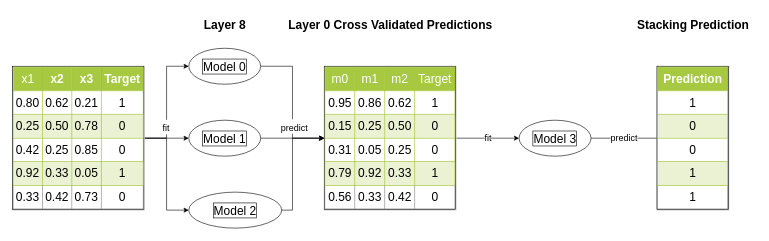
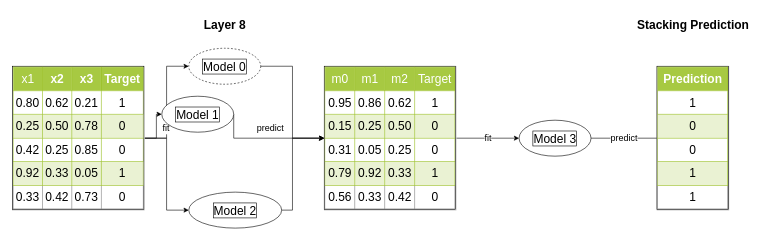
  <mxCell id="0" />
  <mxCell id="1" parent="0" />
  <mxCell id="2" style="edgeStyle=orthogonalEdgeStyle;rounded=0;orthogonalLoop=1;jettySize=auto;html=1;exitX=1;exitY=0.5;exitDx=0;exitDy=0;entryX=0;entryY=0.5;entryDx=0;entryDy=0;fontSize=20;" edge="1" parent="1" source="6" target="8"><mxGeometry relative="1" as="geometry" /></mxCell>
  <mxCell id="3" style="edgeStyle=orthogonalEdgeStyle;rounded=0;orthogonalLoop=1;jettySize=auto;html=1;exitX=1;exitY=0.5;exitDx=0;exitDy=0;entryX=0;entryY=0.5;entryDx=0;entryDy=0;fontSize=20;" edge="1" parent="1" source="6" target="10"><mxGeometry relative="1" as="geometry" /></mxCell>
  <mxCell id="4" style="edgeStyle=orthogonalEdgeStyle;rounded=0;orthogonalLoop=1;jettySize=auto;html=1;exitX=1;exitY=0.5;exitDx=0;exitDy=0;entryX=0;entryY=0.5;entryDx=0;entryDy=0;fontSize=20;" edge="1" parent="1" source="6" target="12"><mxGeometry relative="1" as="geometry" /></mxCell>
  <mxCell id="5" value="&lt;font style=&quot;font-size: 15px;&quot;&gt;fit&lt;/font&gt;" style="edgeLabel;html=1;align=center;verticalAlign=middle;resizable=0;points=[];fontSize=20;" vertex="1" connectable="0" parent="4"><mxGeometry x="-0.598" y="-2" relative="1" as="geometry"><mxPoint y="-22" as="offset" /></mxGeometry></mxCell>
  <mxCell id="6" value="&lt;table style=&quot;width:100%;height:100%;border-collapse:collapse;&quot; width=&quot;100%&quot; height=&quot;100%&quot; cellpadding=&quot;4&quot; border=&quot;1&quot;&gt;&lt;tbody&gt;&lt;tr data-darkreader-inline-border-left=&quot;&quot; data-darkreader-inline-border-bottom=&quot;&quot; data-darkreader-inline-border-right=&quot;&quot; data-darkreader-inline-border-top=&quot;&quot; data-darkreader-inline-color=&quot;&quot; data-darkreader-inline-bgcolor=&quot;&quot; style=&quot;background-color: rgb(167, 201, 66); color: rgb(255, 255, 255); border: 1px solid rgb(152, 191, 33); --darkreader-inline-bgcolor: #637321; --darkreader-inline-color: #e8e6e3; --darkreader-inline-border-top: #7fa01c; --darkreader-inline-border-right: #7fa01c; --darkreader-inline-border-bottom: #7fa01c; --darkreader-inline-border-left: #7fa01c;&quot;&gt;&lt;td align=&quot;center&quot;&gt;x1&lt;br&gt;&lt;/td&gt;&lt;th align=&quot;center&quot;&gt;x2&lt;/th&gt;&lt;th align=&quot;center&quot;&gt;x3&lt;/th&gt;&lt;th align=&quot;center&quot;&gt;Target&lt;br&gt;&lt;/th&gt;&lt;/tr&gt;&lt;tr data-darkreader-inline-border-left=&quot;&quot; data-darkreader-inline-border-bottom=&quot;&quot; data-darkreader-inline-border-right=&quot;&quot; data-darkreader-inline-border-top=&quot;&quot; style=&quot;border: 1px solid rgb(152, 191, 33); --darkreader-inline-border-top: #7fa01c; --darkreader-inline-border-right: #7fa01c; --darkreader-inline-border-bottom: #7fa01c; --darkreader-inline-border-left: #7fa01c;&quot;&gt;&lt;td&gt;0.80&lt;br&gt;&lt;/td&gt;&lt;td&gt;0.62&lt;br&gt;&lt;/td&gt;&lt;td&gt;0.21&lt;br&gt;&lt;/td&gt;&lt;td align=&quot;center&quot;&gt;1&lt;br&gt;&lt;/td&gt;&lt;/tr&gt;&lt;tr data-darkreader-inline-border-left=&quot;&quot; data-darkreader-inline-border-bottom=&quot;&quot; data-darkreader-inline-border-right=&quot;&quot; data-darkreader-inline-border-top=&quot;&quot; data-darkreader-inline-bgcolor=&quot;&quot; style=&quot;background-color: rgb(234, 242, 211); border: 1px solid rgb(152, 191, 33); --darkreader-inline-bgcolor: #2b310f; --darkreader-inline-border-top: #7fa01c; --darkreader-inline-border-right: #7fa01c; --darkreader-inline-border-bottom: #7fa01c; --darkreader-inline-border-left: #7fa01c;&quot;&gt;&lt;td&gt;0.25&lt;br&gt;&lt;/td&gt;&lt;td&gt;0.50&lt;br&gt;&lt;/td&gt;&lt;td&gt;0.78&lt;br&gt;&lt;/td&gt;&lt;td align=&quot;center&quot;&gt;0&lt;br&gt;&lt;/td&gt;&lt;/tr&gt;&lt;tr data-darkreader-inline-border-left=&quot;&quot; data-darkreader-inline-border-bottom=&quot;&quot; data-darkreader-inline-border-right=&quot;&quot; data-darkreader-inline-border-top=&quot;&quot; style=&quot;border: 1px solid rgb(152, 191, 33); --darkreader-inline-border-top: #7fa01c; --darkreader-inline-border-right: #7fa01c; --darkreader-inline-border-bottom: #7fa01c; --darkreader-inline-border-left: #7fa01c;&quot;&gt;&lt;td&gt;0.42&lt;br&gt;&lt;/td&gt;&lt;td&gt;0.25&lt;br&gt;&lt;/td&gt;&lt;td&gt;0.85&lt;br&gt;&lt;/td&gt;&lt;td align=&quot;center&quot;&gt;0&lt;br&gt;&lt;/td&gt;&lt;/tr&gt;&lt;tr data-darkreader-inline-border-left=&quot;&quot; data-darkreader-inline-border-bottom=&quot;&quot; data-darkreader-inline-border-right=&quot;&quot; data-darkreader-inline-border-top=&quot;&quot; data-darkreader-inline-bgcolor=&quot;&quot; style=&quot;background-color: rgb(234, 242, 211); border: 1px solid rgb(152, 191, 33); --darkreader-inline-bgcolor: #2b310f; --darkreader-inline-border-top: #7fa01c; --darkreader-inline-border-right: #7fa01c; --darkreader-inline-border-bottom: #7fa01c; --darkreader-inline-border-left: #7fa01c;&quot;&gt;&lt;td&gt;0.92&lt;br&gt;&lt;/td&gt;&lt;td&gt;0.33&lt;br&gt;&lt;/td&gt;&lt;td&gt;0.05&lt;br&gt;&lt;/td&gt;&lt;td align=&quot;center&quot;&gt;1&lt;br&gt;&lt;/td&gt;&lt;/tr&gt;&lt;tr&gt;&lt;td&gt;0.33&lt;br&gt;&lt;/td&gt;&lt;td&gt;0.42&lt;br&gt;&lt;/td&gt;&lt;td&gt;0.73&lt;br&gt;&lt;/td&gt;&lt;td align=&quot;center&quot;&gt;0&lt;br&gt;&lt;/td&gt;&lt;/tr&gt;&lt;/tbody&gt;&lt;/table&gt;" style="text;html=1;strokeColor=#c0c0c0;fillColor=#ffffff;overflow=fill;rounded=0;fontSize=20;labelBorderColor=default;perimeterSpacing=0;" vertex="1" parent="1"><mxGeometry y="110" width="220" height="240" as="geometry" x="20" /></mxCell>
  <mxCell id="7" style="edgeStyle=orthogonalEdgeStyle;rounded=0;orthogonalLoop=1;jettySize=auto;html=1;exitX=1;exitY=0.5;exitDx=0;exitDy=0;entryX=0;entryY=0.5;entryDx=0;entryDy=0;fontSize=20;" edge="1" parent="1" source="8" target="15"><mxGeometry relative="1" as="geometry" /></mxCell>
- <mxCell id="8" value="&lt;div&gt;Model 0&lt;/div&gt;" style="ellipse;whiteSpace=wrap;html=1;rounded=0;labelBorderColor=default;fontSize=20;" vertex="1" parent="1"><mxGeometry x="314" y="80" width="120" height="60" as="geometry" /></mxCell>
+ <mxCell id="8" value="&lt;div&gt;Model 0&lt;/div&gt;" style="ellipse;whiteSpace=wrap;html=1;rounded=0;labelBorderColor=default;fontSize=20;dashed=1;" vertex="1" parent="1"><mxGeometry x="314" y="80" width="120" height="60" as="geometry" /></mxCell>
  <mxCell id="9" value="&lt;font style=&quot;font-size: 15px;&quot;&gt;predict&lt;/font&gt;" style="edgeStyle=orthogonalEdgeStyle;rounded=0;orthogonalLoop=1;jettySize=auto;html=1;exitX=1;exitY=0.5;exitDx=0;exitDy=0;fontSize=20;" edge="1" parent="1" source="10" target="15"><mxGeometry x="0.057" y="20" relative="1" as="geometry"><Array as="points"><mxPoint x="490" y="230" /><mxPoint x="490" y="230" /></Array><mxPoint as="offset" /></mxGeometry></mxCell>
- <mxCell id="10" value="&lt;div&gt;Model 1&lt;br&gt;&lt;/div&gt;" style="ellipse;whiteSpace=wrap;html=1;rounded=0;labelBorderColor=default;fontSize=20;" vertex="1" parent="1"><mxGeometry x="314" y="200" width="120" height="60" as="geometry" /></mxCell>
+ <mxCell id="10" value="&lt;div&gt;Model 1&lt;br&gt;&lt;/div&gt;" style="ellipse;whiteSpace=wrap;html=1;rounded=0;labelBorderColor=default;fontSize=20;" vertex="1" parent="1"><mxGeometry x="269" y="160" width="120" height="60" as="geometry" /></mxCell>
  <mxCell id="11" style="edgeStyle=orthogonalEdgeStyle;rounded=0;orthogonalLoop=1;jettySize=auto;html=1;exitX=1;exitY=0.5;exitDx=0;exitDy=0;entryX=0;entryY=0.5;entryDx=0;entryDy=0;fontSize=20;" edge="1" parent="1" source="12" target="15"><mxGeometry relative="1" as="geometry"><Array as="points"><mxPoint x="487" y="350" /><mxPoint x="487" y="230" /></Array></mxGeometry></mxCell>
  <mxCell id="12" value="&lt;div&gt;Model 2&lt;br&gt;&lt;/div&gt;" style="ellipse;whiteSpace=wrap;html=1;rounded=0;labelBorderColor=default;fontSize=20;" vertex="1" parent="1"><mxGeometry x="314" y="320" width="155" height="60" as="geometry" /></mxCell>
  <mxCell id="13" value="&lt;font style=&quot;font-size: 20px;&quot;&gt;&lt;b&gt;Layer 8&lt;/b&gt;&lt;/font&gt;" style="text;html=1;align=center;verticalAlign=middle;resizable=0;points=[];autosize=1;strokeColor=none;fillColor=none;fontSize=20;" vertex="1" parent="1"><mxGeometry x="329" y="20" width="90" height="40" as="geometry" /></mxCell>
  <mxCell id="14" value="&lt;font style=&quot;font-size: 15px;&quot;&gt;fit&lt;/font&gt;" style="edgeStyle=orthogonalEdgeStyle;rounded=0;orthogonalLoop=1;jettySize=auto;html=1;exitX=1;exitY=0.5;exitDx=0;exitDy=0;fontSize=13;" edge="1" parent="1" source="15" target="17"><mxGeometry relative="1" as="geometry" /></mxCell>
  <mxCell id="15" value="&lt;table style=&quot;width:100%;height:100%;border-collapse:collapse;&quot; width=&quot;100%&quot; height=&quot;100%&quot; cellpadding=&quot;4&quot; border=&quot;1&quot;&gt;&lt;tbody&gt;&lt;tr data-darkreader-inline-border-left=&quot;&quot; data-darkreader-inline-border-bottom=&quot;&quot; data-darkreader-inline-border-right=&quot;&quot; data-darkreader-inline-border-top=&quot;&quot; data-darkreader-inline-color=&quot;&quot; data-darkreader-inline-bgcolor=&quot;&quot; style=&quot;background-color: rgb(167, 201, 66); color: rgb(255, 255, 255); border: 1px solid rgb(152, 191, 33); --darkreader-inline-bgcolor: #637321; --darkreader-inline-color: #e8e6e3; --darkreader-inline-border-top: #7fa01c; --darkreader-inline-border-right: #7fa01c; --darkreader-inline-border-bottom: #7fa01c; --darkreader-inline-border-left: #7fa01c;&quot;&gt;&lt;td align=&quot;center&quot;&gt;m0&lt;br&gt;&lt;/td&gt;&lt;td align=&quot;center&quot;&gt;m1&lt;br&gt;&lt;/td&gt;&lt;th align=&quot;center&quot;&gt;&lt;span style=&quot;font-weight: normal;&quot;&gt;&lt;span style=&quot;&quot;&gt;m2&lt;br&gt;&lt;/span&gt;&lt;/span&gt;&lt;/th&gt;&lt;th align=&quot;center&quot;&gt;&lt;span style=&quot;&quot;&gt;&lt;span style=&quot;font-weight: normal;&quot;&gt;Target&lt;/span&gt;&lt;br&gt;&lt;/span&gt;&lt;/th&gt;&lt;/tr&gt;&lt;tr data-darkreader-inline-border-left=&quot;&quot; data-darkreader-inline-border-bottom=&quot;&quot; data-darkreader-inline-border-right=&quot;&quot; data-darkreader-inline-border-top=&quot;&quot; style=&quot;border: 1px solid rgb(152, 191, 33); --darkreader-inline-border-top: #7fa01c; --darkreader-inline-border-right: #7fa01c; --darkreader-inline-border-bottom: #7fa01c; --darkreader-inline-border-left: #7fa01c;&quot;&gt;&lt;td align=&quot;center&quot;&gt;0.95&lt;br&gt;&lt;/td&gt;&lt;td align=&quot;center&quot;&gt;0.86&lt;br&gt;&lt;/td&gt;&lt;td align=&quot;center&quot;&gt;0.62&lt;br&gt;&lt;/td&gt;&lt;td align=&quot;center&quot;&gt;1&lt;br&gt;&lt;/td&gt;&lt;/tr&gt;&lt;tr data-darkreader-inline-border-left=&quot;&quot; data-darkreader-inline-border-bottom=&quot;&quot; data-darkreader-inline-border-right=&quot;&quot; data-darkreader-inline-border-top=&quot;&quot; data-darkreader-inline-bgcolor=&quot;&quot; style=&quot;background-color: rgb(234, 242, 211); border: 1px solid rgb(152, 191, 33); --darkreader-inline-bgcolor: #2b310f; --darkreader-inline-border-top: #7fa01c; --darkreader-inline-border-right: #7fa01c; --darkreader-inline-border-bottom: #7fa01c; --darkreader-inline-border-left: #7fa01c;&quot;&gt;&lt;td align=&quot;center&quot;&gt;0.15&lt;br&gt;&lt;/td&gt;&lt;td align=&quot;center&quot;&gt;0.25&lt;br&gt;&lt;/td&gt;&lt;td align=&quot;center&quot;&gt;0.50&lt;br&gt;&lt;/td&gt;&lt;td align=&quot;center&quot;&gt;0&lt;br&gt;&lt;/td&gt;&lt;/tr&gt;&lt;tr data-darkreader-inline-border-left=&quot;&quot; data-darkreader-inline-border-bottom=&quot;&quot; data-darkreader-inline-border-right=&quot;&quot; data-darkreader-inline-border-top=&quot;&quot; style=&quot;border: 1px solid rgb(152, 191, 33); --darkreader-inline-border-top: #7fa01c; --darkreader-inline-border-right: #7fa01c; --darkreader-inline-border-bottom: #7fa01c; --darkreader-inline-border-left: #7fa01c;&quot;&gt;&lt;td align=&quot;center&quot;&gt;0.31&lt;br&gt;&lt;/td&gt;&lt;td align=&quot;center&quot;&gt;0.05&lt;br&gt;&lt;/td&gt;&lt;td align=&quot;center&quot;&gt;0.25&lt;br&gt;&lt;/td&gt;&lt;td align=&quot;center&quot;&gt;0&lt;br&gt;&lt;/td&gt;&lt;/tr&gt;&lt;tr data-darkreader-inline-border-left=&quot;&quot; data-darkreader-inline-border-bottom=&quot;&quot; data-darkreader-inline-border-right=&quot;&quot; data-darkreader-inline-border-top=&quot;&quot; data-darkreader-inline-bgcolor=&quot;&quot; style=&quot;background-color: rgb(234, 242, 211); border: 1px solid rgb(152, 191, 33); --darkreader-inline-bgcolor: #2b310f; --darkreader-inline-border-top: #7fa01c; --darkreader-inline-border-right: #7fa01c; --darkreader-inline-border-bottom: #7fa01c; --darkreader-inline-border-left: #7fa01c;&quot;&gt;&lt;td align=&quot;center&quot;&gt;0.79&lt;/td&gt;&lt;td align=&quot;center&quot;&gt;0.92&lt;br&gt;&lt;/td&gt;&lt;td align=&quot;center&quot;&gt;0.33&lt;br&gt;&lt;/td&gt;&lt;td align=&quot;center&quot;&gt;1&lt;br&gt;&lt;/td&gt;&lt;/tr&gt;&lt;tr&gt;&lt;td align=&quot;center&quot;&gt;0.56&lt;/td&gt;&lt;td align=&quot;center&quot;&gt;0.33&lt;br&gt;&lt;/td&gt;&lt;td align=&quot;center&quot;&gt;0.42&lt;br&gt;&lt;/td&gt;&lt;td align=&quot;center&quot;&gt;0&lt;br&gt;&lt;/td&gt;&lt;/tr&gt;&lt;/tbody&gt;&lt;/table&gt;" style="text;html=1;strokeColor=#c0c0c0;fillColor=#ffffff;overflow=fill;rounded=0;fontSize=20;labelBorderColor=default;fontStyle=0;strokeWidth=1;" vertex="1" parent="1"><mxGeometry x="540" y="110" width="220" height="240" as="geometry" /></mxCell>
  <mxCell id="16" value="predict" style="edgeStyle=orthogonalEdgeStyle;rounded=0;orthogonalLoop=1;jettySize=auto;html=1;exitX=1;exitY=0.5;exitDx=0;exitDy=0;entryX=0;entryY=0.5;entryDx=0;entryDy=0;fontSize=15;endArrow=none;" edge="1" parent="1" source="17" target="19"><mxGeometry relative="1" as="geometry" /></mxCell>
  <mxCell id="17" value="&lt;div&gt;Model 3&lt;br&gt;&lt;/div&gt;" style="ellipse;whiteSpace=wrap;html=1;rounded=0;labelBorderColor=default;fontSize=20;" vertex="1" parent="1"><mxGeometry x="865" y="200" width="120" height="60" as="geometry" /></mxCell>
- <mxCell id="18" value="&lt;font style=&quot;font-size: 20px;&quot;&gt;&lt;b&gt;Layer 0 Cross Validated Predictions&lt;br&gt;&lt;/b&gt;&lt;/font&gt;" style="text;html=1;align=center;verticalAlign=middle;resizable=0;points=[];autosize=1;strokeColor=none;fillColor=none;fontSize=20;" vertex="1" parent="1"><mxGeometry x="470" y="20" width="360" height="40" as="geometry" /></mxCell>
  <mxCell id="19" value="&lt;table style=&quot;width:100%;height:100%;border-collapse:collapse;&quot; width=&quot;100%&quot; height=&quot;100%&quot; cellpadding=&quot;4&quot; border=&quot;1&quot;&gt;&lt;tbody&gt;&lt;tr data-darkreader-inline-border-left=&quot;&quot; data-darkreader-inline-border-bottom=&quot;&quot; data-darkreader-inline-border-right=&quot;&quot; data-darkreader-inline-border-top=&quot;&quot; data-darkreader-inline-color=&quot;&quot; data-darkreader-inline-bgcolor=&quot;&quot; style=&quot;background-color: rgb(167, 201, 66); color: rgb(255, 255, 255); border: 1px solid rgb(152, 191, 33); --darkreader-inline-bgcolor: #637321; --darkreader-inline-color: #e8e6e3; --darkreader-inline-border-top: #7fa01c; --darkreader-inline-border-right: #7fa01c; --darkreader-inline-border-bottom: #7fa01c; --darkreader-inline-border-left: #7fa01c;&quot;&gt;&lt;th align=&quot;center&quot;&gt;Prediction&lt;span style=&quot;&quot;&gt;&lt;br&gt;&lt;/span&gt;&lt;/th&gt;&lt;/tr&gt;&lt;tr data-darkreader-inline-border-left=&quot;&quot; data-darkreader-inline-border-bottom=&quot;&quot; data-darkreader-inline-border-right=&quot;&quot; data-darkreader-inline-border-top=&quot;&quot; style=&quot;border: 1px solid rgb(152, 191, 33); --darkreader-inline-border-top: #7fa01c; --darkreader-inline-border-right: #7fa01c; --darkreader-inline-border-bottom: #7fa01c; --darkreader-inline-border-left: #7fa01c;&quot;&gt;&lt;td align=&quot;center&quot;&gt;1&lt;br&gt;&lt;/td&gt;&lt;/tr&gt;&lt;tr data-darkreader-inline-border-left=&quot;&quot; data-darkreader-inline-border-bottom=&quot;&quot; data-darkreader-inline-border-right=&quot;&quot; data-darkreader-inline-border-top=&quot;&quot; data-darkreader-inline-bgcolor=&quot;&quot; style=&quot;background-color: rgb(234, 242, 211); border: 1px solid rgb(152, 191, 33); --darkreader-inline-bgcolor: #2b310f; --darkreader-inline-border-top: #7fa01c; --darkreader-inline-border-right: #7fa01c; --darkreader-inline-border-bottom: #7fa01c; --darkreader-inline-border-left: #7fa01c;&quot;&gt;&lt;td align=&quot;center&quot;&gt;0&lt;br&gt;&lt;/td&gt;&lt;/tr&gt;&lt;tr data-darkreader-inline-border-left=&quot;&quot; data-darkreader-inline-border-bottom=&quot;&quot; data-darkreader-inline-border-right=&quot;&quot; data-darkreader-inline-border-top=&quot;&quot; style=&quot;border: 1px solid rgb(152, 191, 33); --darkreader-inline-border-top: #7fa01c; --darkreader-inline-border-right: #7fa01c; --darkreader-inline-border-bottom: #7fa01c; --darkreader-inline-border-left: #7fa01c;&quot;&gt;&lt;td align=&quot;center&quot;&gt;0&lt;br&gt;&lt;/td&gt;&lt;/tr&gt;&lt;tr data-darkreader-inline-border-left=&quot;&quot; data-darkreader-inline-border-bottom=&quot;&quot; data-darkreader-inline-border-right=&quot;&quot; data-darkreader-inline-border-top=&quot;&quot; data-darkreader-inline-bgcolor=&quot;&quot; style=&quot;background-color: rgb(234, 242, 211); border: 1px solid rgb(152, 191, 33); --darkreader-inline-bgcolor: #2b310f; --darkreader-inline-border-top: #7fa01c; --darkreader-inline-border-right: #7fa01c; --darkreader-inline-border-bottom: #7fa01c; --darkreader-inline-border-left: #7fa01c;&quot;&gt;&lt;td align=&quot;center&quot;&gt;1&lt;br&gt;&lt;/td&gt;&lt;/tr&gt;&lt;tr&gt;&lt;td align=&quot;center&quot;&gt;1&lt;br&gt;&lt;/td&gt;&lt;/tr&gt;&lt;/tbody&gt;&lt;/table&gt;" style="text;html=1;strokeColor=#c0c0c0;fillColor=#ffffff;overflow=fill;rounded=0;fontSize=20;labelBorderColor=default;fontStyle=0" vertex="1" parent="1"><mxGeometry x="1095" y="110" width="120" height="240" as="geometry" /></mxCell>
  <mxCell id="20" value="&lt;b&gt;&lt;font style=&quot;font-size: 20px;&quot;&gt;Stacking Prediction&lt;/font&gt;&lt;/b&gt;" style="text;html=1;align=center;verticalAlign=middle;resizable=0;points=[];autosize=1;strokeColor=none;fillColor=none;fontSize=15;" vertex="1" parent="1"><mxGeometry x="1050" y="20" width="210" height="40" as="geometry" /></mxCell>
